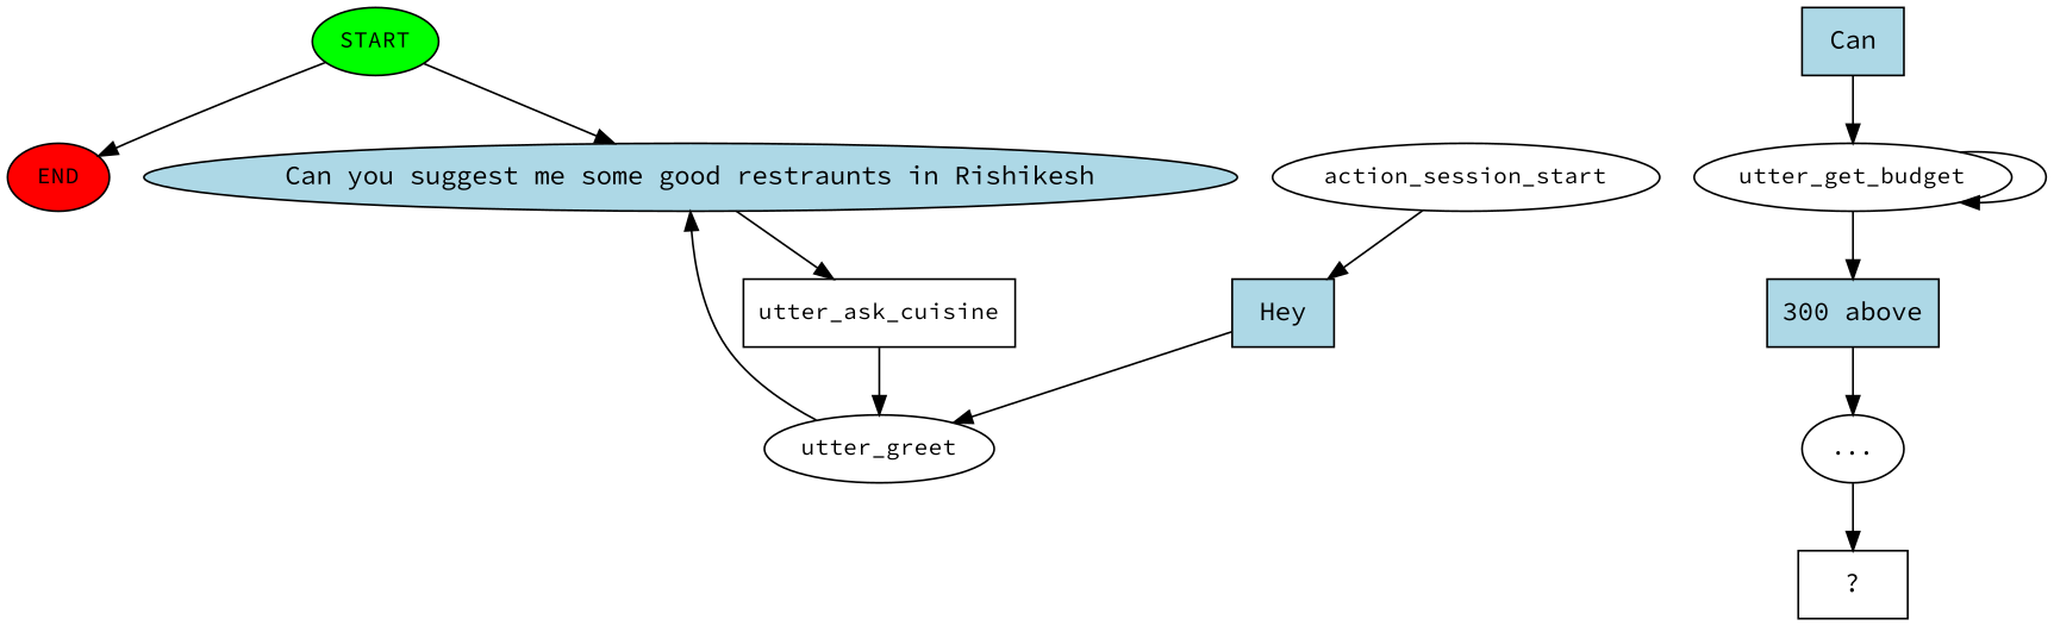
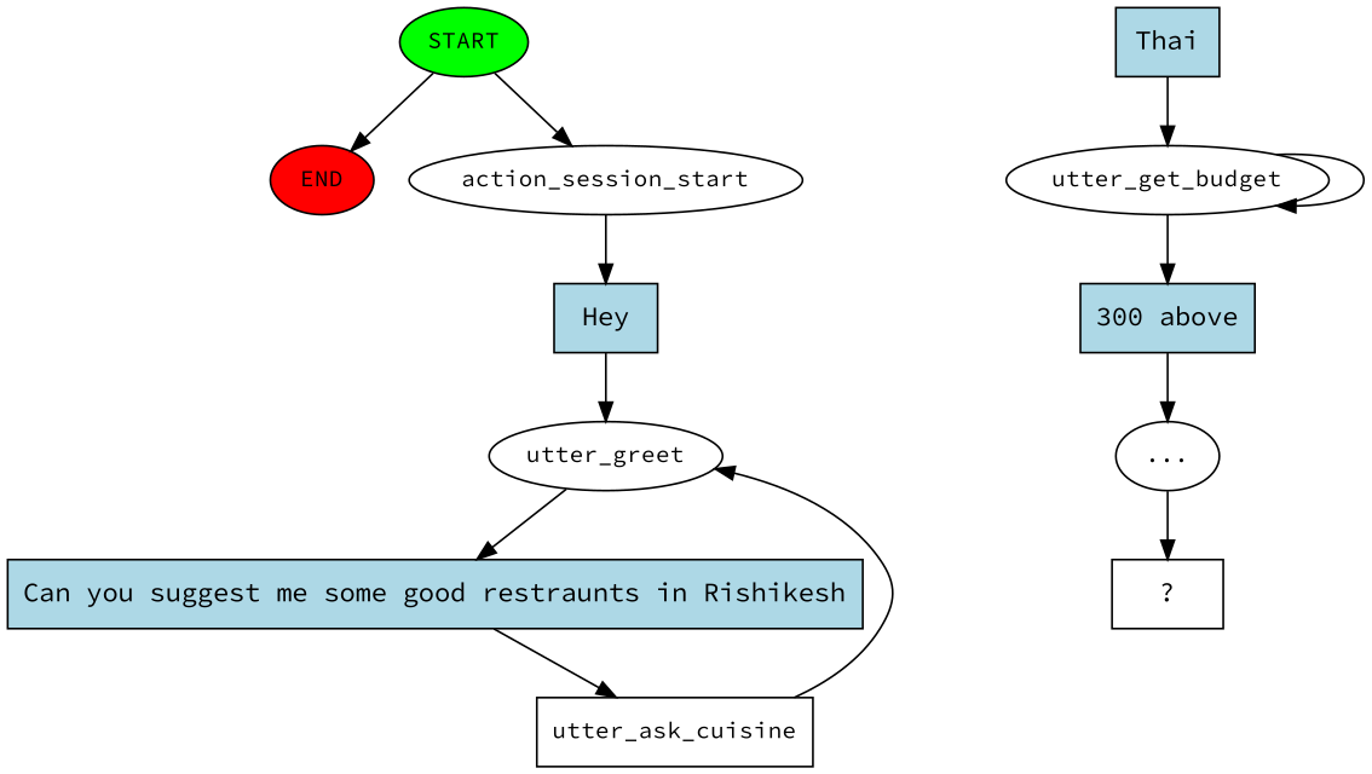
  digraph {
    fontname="Source Code Pro"
    node [fontname="Source Code Pro" fontsize=12]
    edge [fontname="Source Code Pro"]
    n1 [fillcolor=green label=START style=filled]
    n2 [fillcolor=red label=END style=filled]
    n3 [label=action_session_start]
    n4 [fillcolor=lightblue label=Hey shape=rect style=filled fontsize=""]
    n5 [label=utter_greet]
-   n6 [fillcolor=lightblue label="Can you suggest me some good restraunts in Rishikesh" shape=ellipse style=filled fontsize=""]
+   n6 [fillcolor=lightblue label="Can you suggest me some good restraunts in Rishikesh" shape=rect style=filled fontsize=""]
    n7 [label=utter_ask_cuisine shape=box]
-   n8 [fillcolor=lightblue label=Can shape=rect style=filled fontsize=""]
+   n8 [fillcolor=lightblue label=Thai shape=rect style=filled fontsize=""]
    n9 [label=utter_get_budget]
    n10 [fillcolor=lightblue label="300 above" shape=rect style=filled fontsize=""]
    n11 [label="..."]
    n12 [label="  ?  " shape=rect fontsize=""]
    n1 -> n2
-   n1 -> n6
+   n1 -> n3
    n3 -> n4
    n4 -> n5
    n5 -> n6
    n6 -> n7
    n7 -> n5
    n8 -> n9
    n9 -> n9
    n9 -> n10
    n10 -> n11
    n11 -> n12
  }
